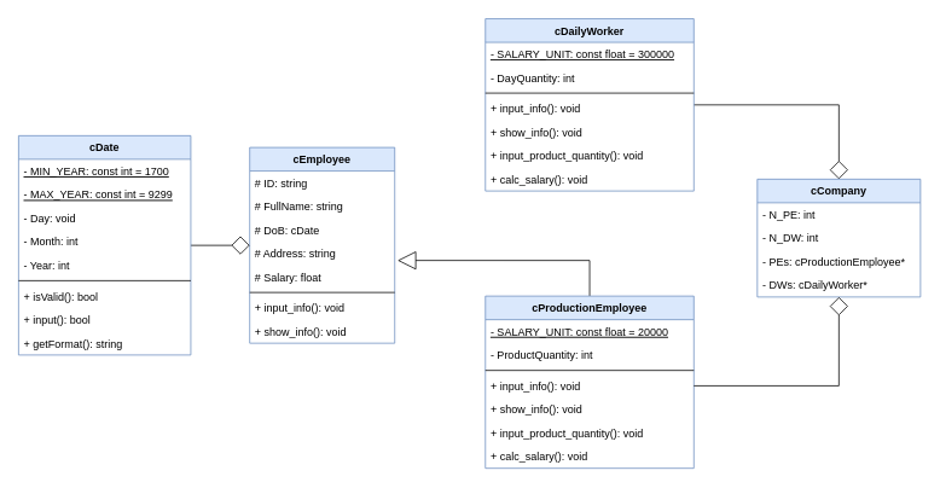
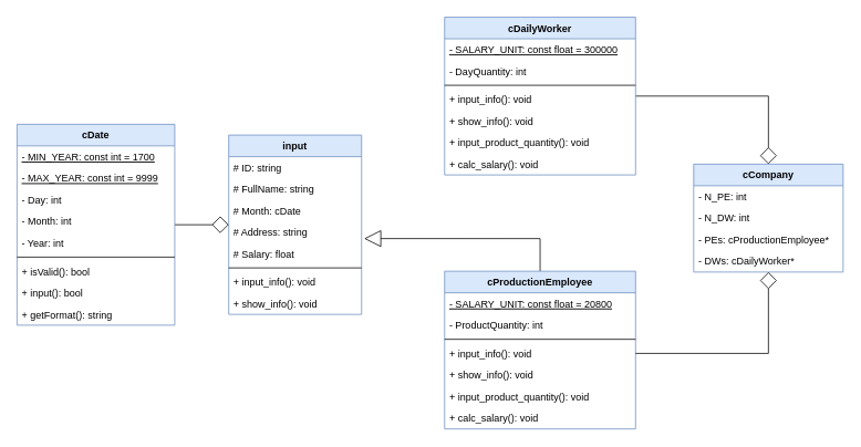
  <mxCell id="0" />
  <mxCell id="1" parent="0" />
- <mxCell id="2" value="cEmployee" style="swimlane;fontStyle=1;align=center;verticalAlign=top;childLayout=stackLayout;horizontal=1;startSize=26;horizontalStack=0;resizeParent=1;resizeParentMax=0;resizeLast=0;collapsible=1;marginBottom=0;fillColor=#dae8fc;strokeColor=#6c8ebf;" parent="1" vertex="1"><mxGeometry x="275" y="162" width="160" height="216" as="geometry" /></mxCell>
+ <mxCell id="2" value="input" style="swimlane;fontStyle=1;align=center;verticalAlign=top;childLayout=stackLayout;horizontal=1;startSize=26;horizontalStack=0;resizeParent=1;resizeParentMax=0;resizeLast=0;collapsible=1;marginBottom=0;fillColor=#dae8fc;strokeColor=#6c8ebf;" parent="1" vertex="1"><mxGeometry x="275" y="162" width="160" height="216" as="geometry" /></mxCell>
  <mxCell id="3" value="# ID: string" style="text;strokeColor=none;fillColor=none;align=left;verticalAlign=top;spacingLeft=4;spacingRight=4;overflow=hidden;rotatable=0;points=[[0,0.5],[1,0.5]];portConstraint=eastwest;" parent="2" vertex="1"><mxGeometry y="26" width="160" height="26" as="geometry" /></mxCell>
  <mxCell id="4" value="# FullName: string" style="text;strokeColor=none;fillColor=none;align=left;verticalAlign=top;spacingLeft=4;spacingRight=4;overflow=hidden;rotatable=0;points=[[0,0.5],[1,0.5]];portConstraint=eastwest;" parent="2" vertex="1"><mxGeometry y="52" width="160" height="26" as="geometry" /></mxCell>
- <mxCell id="5" value="# DoB: cDate" style="text;strokeColor=none;fillColor=none;align=left;verticalAlign=top;spacingLeft=4;spacingRight=4;overflow=hidden;rotatable=0;points=[[0,0.5],[1,0.5]];portConstraint=eastwest;" parent="2" vertex="1"><mxGeometry y="78" width="160" height="26" as="geometry" /></mxCell>
+ <mxCell id="5" value="# Month: cDate" style="text;strokeColor=none;fillColor=none;align=left;verticalAlign=top;spacingLeft=4;spacingRight=4;overflow=hidden;rotatable=0;points=[[0,0.5],[1,0.5]];portConstraint=eastwest;" parent="2" vertex="1"><mxGeometry y="78" width="160" height="26" as="geometry" /></mxCell>
  <mxCell id="6" value="# Address: string" style="text;strokeColor=none;fillColor=none;align=left;verticalAlign=top;spacingLeft=4;spacingRight=4;overflow=hidden;rotatable=0;points=[[0,0.5],[1,0.5]];portConstraint=eastwest;" parent="2" vertex="1"><mxGeometry y="104" width="160" height="26" as="geometry" /></mxCell>
  <mxCell id="7" value="# Salary: float" style="text;strokeColor=none;fillColor=none;align=left;verticalAlign=top;spacingLeft=4;spacingRight=4;overflow=hidden;rotatable=0;points=[[0,0.5],[1,0.5]];portConstraint=eastwest;" parent="2" vertex="1"><mxGeometry y="130" width="160" height="26" as="geometry" /></mxCell>
  <mxCell id="8" value="" style="line;strokeWidth=1;fillColor=none;align=left;verticalAlign=middle;spacingTop=-1;spacingLeft=3;spacingRight=3;rotatable=0;labelPosition=right;points=[];portConstraint=eastwest;" parent="2" vertex="1"><mxGeometry y="156" width="160" height="8" as="geometry" /></mxCell>
  <mxCell id="9" value="+ input_info(): void" style="text;strokeColor=none;fillColor=none;align=left;verticalAlign=top;spacingLeft=4;spacingRight=4;overflow=hidden;rotatable=0;points=[[0,0.5],[1,0.5]];portConstraint=eastwest;" parent="2" vertex="1"><mxGeometry y="164" width="160" height="26" as="geometry" /></mxCell>
  <mxCell id="10" value="+ show_info(): void" style="text;strokeColor=none;fillColor=none;align=left;verticalAlign=top;spacingLeft=4;spacingRight=4;overflow=hidden;rotatable=0;points=[[0,0.5],[1,0.5]];portConstraint=eastwest;" parent="2" vertex="1"><mxGeometry y="190" width="160" height="26" as="geometry" /></mxCell>
  <mxCell id="11" style="edgeStyle=orthogonalEdgeStyle;rounded=0;orthogonalLoop=1;jettySize=auto;html=1;endArrow=diamond;endFill=0;startSize=18;endSize=18;" edge="1" parent="1" source="12" target="2"><mxGeometry relative="1" as="geometry" /></mxCell>
  <mxCell id="12" value="cDate" style="swimlane;fontStyle=1;align=center;verticalAlign=top;childLayout=stackLayout;horizontal=1;startSize=26;horizontalStack=0;resizeParent=1;resizeParentMax=0;resizeLast=0;collapsible=1;marginBottom=0;fillColor=#dae8fc;strokeColor=#6c8ebf;" parent="1" vertex="1"><mxGeometry x="20" y="149" width="190" height="242" as="geometry" /></mxCell>
  <mxCell id="13" value="- MIN_YEAR: const int = 1700" style="text;strokeColor=none;fillColor=none;align=left;verticalAlign=top;spacingLeft=4;spacingRight=4;overflow=hidden;rotatable=0;points=[[0,0.5],[1,0.5]];portConstraint=eastwest;fontStyle=4" parent="12" vertex="1"><mxGeometry y="26" width="190" height="26" as="geometry" /></mxCell>
- <mxCell id="14" value="- MAX_YEAR: const int = 9299" style="text;strokeColor=none;fillColor=none;align=left;verticalAlign=top;spacingLeft=4;spacingRight=4;overflow=hidden;rotatable=0;points=[[0,0.5],[1,0.5]];portConstraint=eastwest;fontStyle=4" parent="12" vertex="1"><mxGeometry y="52" width="190" height="26" as="geometry" /></mxCell>
- <mxCell id="15" value="- Day: void" style="text;strokeColor=none;fillColor=none;align=left;verticalAlign=top;spacingLeft=4;spacingRight=4;overflow=hidden;rotatable=0;points=[[0,0.5],[1,0.5]];portConstraint=eastwest;" parent="12" vertex="1"><mxGeometry y="78" width="190" height="26" as="geometry" /></mxCell>
+ <mxCell id="14" value="- MAX_YEAR: const int = 9999" style="text;strokeColor=none;fillColor=none;align=left;verticalAlign=top;spacingLeft=4;spacingRight=4;overflow=hidden;rotatable=0;points=[[0,0.5],[1,0.5]];portConstraint=eastwest;fontStyle=4" parent="12" vertex="1"><mxGeometry y="52" width="190" height="26" as="geometry" /></mxCell>
+ <mxCell id="15" value="- Day: int" style="text;strokeColor=none;fillColor=none;align=left;verticalAlign=top;spacingLeft=4;spacingRight=4;overflow=hidden;rotatable=0;points=[[0,0.5],[1,0.5]];portConstraint=eastwest;" parent="12" vertex="1"><mxGeometry y="78" width="190" height="26" as="geometry" /></mxCell>
  <mxCell id="16" value="- Month: int" style="text;strokeColor=none;fillColor=none;align=left;verticalAlign=top;spacingLeft=4;spacingRight=4;overflow=hidden;rotatable=0;points=[[0,0.5],[1,0.5]];portConstraint=eastwest;" parent="12" vertex="1"><mxGeometry y="104" width="190" height="26" as="geometry" /></mxCell>
  <mxCell id="17" value="- Year: int" style="text;strokeColor=none;fillColor=none;align=left;verticalAlign=top;spacingLeft=4;spacingRight=4;overflow=hidden;rotatable=0;points=[[0,0.5],[1,0.5]];portConstraint=eastwest;" parent="12" vertex="1"><mxGeometry y="130" width="190" height="26" as="geometry" /></mxCell>
  <mxCell id="18" value="" style="line;strokeWidth=1;fillColor=none;align=left;verticalAlign=middle;spacingTop=-1;spacingLeft=3;spacingRight=3;rotatable=0;labelPosition=right;points=[];portConstraint=eastwest;" parent="12" vertex="1"><mxGeometry y="156" width="190" height="8" as="geometry" /></mxCell>
  <mxCell id="19" value="+ isValid(): bool" style="text;strokeColor=none;fillColor=none;align=left;verticalAlign=top;spacingLeft=4;spacingRight=4;overflow=hidden;rotatable=0;points=[[0,0.5],[1,0.5]];portConstraint=eastwest;" parent="12" vertex="1"><mxGeometry y="164" width="190" height="26" as="geometry" /></mxCell>
  <mxCell id="20" value="+ input(): bool" style="text;strokeColor=none;fillColor=none;align=left;verticalAlign=top;spacingLeft=4;spacingRight=4;overflow=hidden;rotatable=0;points=[[0,0.5],[1,0.5]];portConstraint=eastwest;" parent="12" vertex="1"><mxGeometry y="190" width="190" height="26" as="geometry" /></mxCell>
  <mxCell id="21" value="+ getFormat(): string" style="text;strokeColor=none;fillColor=none;align=left;verticalAlign=top;spacingLeft=4;spacingRight=4;overflow=hidden;rotatable=0;points=[[0,0.5],[1,0.5]];portConstraint=eastwest;" parent="12" vertex="1"><mxGeometry y="216" width="190" height="26" as="geometry" /></mxCell>
  <mxCell id="22" style="edgeStyle=orthogonalEdgeStyle;rounded=0;orthogonalLoop=1;jettySize=auto;html=1;entryX=1.019;entryY=-0.205;entryDx=0;entryDy=0;entryPerimeter=0;endArrow=block;endFill=0;endSize=18;startSize=18;" parent="1" source="23" target="7" edge="1"><mxGeometry relative="1" as="geometry" /></mxCell>
  <mxCell id="23" value="cProductionEmployee" style="swimlane;fontStyle=1;align=center;verticalAlign=top;childLayout=stackLayout;horizontal=1;startSize=26;horizontalStack=0;resizeParent=1;resizeParentMax=0;resizeLast=0;collapsible=1;marginBottom=0;fillColor=#dae8fc;strokeColor=#6c8ebf;" parent="1" vertex="1"><mxGeometry x="535" y="326" width="230" height="190" as="geometry" /></mxCell>
- <mxCell id="24" value="- SALARY_UNIT: const float = 20000" style="text;strokeColor=none;fillColor=none;align=left;verticalAlign=top;spacingLeft=4;spacingRight=4;overflow=hidden;rotatable=0;points=[[0,0.5],[1,0.5]];portConstraint=eastwest;fontStyle=4" parent="23" vertex="1"><mxGeometry y="26" width="230" height="26" as="geometry" /></mxCell>
+ <mxCell id="24" value="- SALARY_UNIT: const float = 20800" style="text;strokeColor=none;fillColor=none;align=left;verticalAlign=top;spacingLeft=4;spacingRight=4;overflow=hidden;rotatable=0;points=[[0,0.5],[1,0.5]];portConstraint=eastwest;fontStyle=4" parent="23" vertex="1"><mxGeometry y="26" width="230" height="26" as="geometry" /></mxCell>
  <mxCell id="25" value="- ProductQuantity: int" style="text;strokeColor=none;fillColor=none;align=left;verticalAlign=top;spacingLeft=4;spacingRight=4;overflow=hidden;rotatable=0;points=[[0,0.5],[1,0.5]];portConstraint=eastwest;" parent="23" vertex="1"><mxGeometry y="52" width="230" height="26" as="geometry" /></mxCell>
  <mxCell id="26" value="" style="line;strokeWidth=1;fillColor=none;align=left;verticalAlign=middle;spacingTop=-1;spacingLeft=3;spacingRight=3;rotatable=0;labelPosition=right;points=[];portConstraint=eastwest;" parent="23" vertex="1"><mxGeometry y="78" width="230" height="8" as="geometry" /></mxCell>
  <mxCell id="27" value="+ input_info(): void" style="text;strokeColor=none;fillColor=none;align=left;verticalAlign=top;spacingLeft=4;spacingRight=4;overflow=hidden;rotatable=0;points=[[0,0.5],[1,0.5]];portConstraint=eastwest;" parent="23" vertex="1"><mxGeometry y="86" width="230" height="26" as="geometry" /></mxCell>
  <mxCell id="28" value="+ show_info(): void" style="text;strokeColor=none;fillColor=none;align=left;verticalAlign=top;spacingLeft=4;spacingRight=4;overflow=hidden;rotatable=0;points=[[0,0.5],[1,0.5]];portConstraint=eastwest;" parent="23" vertex="1"><mxGeometry y="112" width="230" height="26" as="geometry" /></mxCell>
  <mxCell id="29" value="+ input_product_quantity(): void" style="text;strokeColor=none;fillColor=none;align=left;verticalAlign=top;spacingLeft=4;spacingRight=4;overflow=hidden;rotatable=0;points=[[0,0.5],[1,0.5]];portConstraint=eastwest;" parent="23" vertex="1"><mxGeometry y="138" width="230" height="26" as="geometry" /></mxCell>
  <mxCell id="30" value="+ calc_salary(): void" style="text;strokeColor=none;fillColor=none;align=left;verticalAlign=top;spacingLeft=4;spacingRight=4;overflow=hidden;rotatable=0;points=[[0,0.5],[1,0.5]];portConstraint=eastwest;" parent="23" vertex="1"><mxGeometry y="164" width="230" height="26" as="geometry" /></mxCell>
  <mxCell id="31" style="edgeStyle=orthogonalEdgeStyle;rounded=0;orthogonalLoop=1;jettySize=auto;html=1;entryX=0.5;entryY=0;entryDx=0;entryDy=0;startSize=18;endArrow=diamond;endFill=0;endSize=18;" parent="1" source="32" target="40" edge="1"><mxGeometry relative="1" as="geometry" /></mxCell>
  <mxCell id="32" value="cDailyWorker" style="swimlane;fontStyle=1;align=center;verticalAlign=top;childLayout=stackLayout;horizontal=1;startSize=26;horizontalStack=0;resizeParent=1;resizeParentMax=0;resizeLast=0;collapsible=1;marginBottom=0;fillColor=#dae8fc;strokeColor=#6c8ebf;" parent="1" vertex="1"><mxGeometry x="535" y="20" width="230" height="190" as="geometry" /></mxCell>
  <mxCell id="33" value="- SALARY_UNIT: const float = 300000" style="text;strokeColor=none;fillColor=none;align=left;verticalAlign=top;spacingLeft=4;spacingRight=4;overflow=hidden;rotatable=0;points=[[0,0.5],[1,0.5]];portConstraint=eastwest;fontStyle=4" parent="32" vertex="1"><mxGeometry y="26" width="230" height="26" as="geometry" /></mxCell>
  <mxCell id="34" value="- DayQuantity: int" style="text;strokeColor=none;fillColor=none;align=left;verticalAlign=top;spacingLeft=4;spacingRight=4;overflow=hidden;rotatable=0;points=[[0,0.5],[1,0.5]];portConstraint=eastwest;" parent="32" vertex="1"><mxGeometry y="52" width="230" height="26" as="geometry" /></mxCell>
  <mxCell id="35" value="" style="line;strokeWidth=1;fillColor=none;align=left;verticalAlign=middle;spacingTop=-1;spacingLeft=3;spacingRight=3;rotatable=0;labelPosition=right;points=[];portConstraint=eastwest;" parent="32" vertex="1"><mxGeometry y="78" width="230" height="8" as="geometry" /></mxCell>
  <mxCell id="36" value="+ input_info(): void" style="text;strokeColor=none;fillColor=none;align=left;verticalAlign=top;spacingLeft=4;spacingRight=4;overflow=hidden;rotatable=0;points=[[0,0.5],[1,0.5]];portConstraint=eastwest;" parent="32" vertex="1"><mxGeometry y="86" width="230" height="26" as="geometry" /></mxCell>
  <mxCell id="37" value="+ show_info(): void" style="text;strokeColor=none;fillColor=none;align=left;verticalAlign=top;spacingLeft=4;spacingRight=4;overflow=hidden;rotatable=0;points=[[0,0.5],[1,0.5]];portConstraint=eastwest;" parent="32" vertex="1"><mxGeometry y="112" width="230" height="26" as="geometry" /></mxCell>
  <mxCell id="38" value="+ input_product_quantity(): void" style="text;strokeColor=none;fillColor=none;align=left;verticalAlign=top;spacingLeft=4;spacingRight=4;overflow=hidden;rotatable=0;points=[[0,0.5],[1,0.5]];portConstraint=eastwest;" parent="32" vertex="1"><mxGeometry y="138" width="230" height="26" as="geometry" /></mxCell>
  <mxCell id="39" value="+ calc_salary(): void" style="text;strokeColor=none;fillColor=none;align=left;verticalAlign=top;spacingLeft=4;spacingRight=4;overflow=hidden;rotatable=0;points=[[0,0.5],[1,0.5]];portConstraint=eastwest;" parent="32" vertex="1"><mxGeometry y="164" width="230" height="26" as="geometry" /></mxCell>
  <mxCell id="40" value="cCompany" style="swimlane;fontStyle=1;align=center;verticalAlign=top;childLayout=stackLayout;horizontal=1;startSize=26;horizontalStack=0;resizeParent=1;resizeParentMax=0;resizeLast=0;collapsible=1;marginBottom=0;fillColor=#dae8fc;strokeColor=#6c8ebf;" parent="1" vertex="1"><mxGeometry x="835" y="197" width="180" height="130" as="geometry" /></mxCell>
  <mxCell id="41" value="- N_PE: int" style="text;strokeColor=none;fillColor=none;align=left;verticalAlign=top;spacingLeft=4;spacingRight=4;overflow=hidden;rotatable=0;points=[[0,0.5],[1,0.5]];portConstraint=eastwest;" parent="40" vertex="1"><mxGeometry y="26" width="180" height="26" as="geometry" /></mxCell>
  <mxCell id="42" value="- N_DW: int" style="text;strokeColor=none;fillColor=none;align=left;verticalAlign=top;spacingLeft=4;spacingRight=4;overflow=hidden;rotatable=0;points=[[0,0.5],[1,0.5]];portConstraint=eastwest;" parent="40" vertex="1"><mxGeometry y="52" width="180" height="26" as="geometry" /></mxCell>
  <mxCell id="43" value="- PEs: cProductionEmployee*" style="text;strokeColor=none;fillColor=none;align=left;verticalAlign=top;spacingLeft=4;spacingRight=4;overflow=hidden;rotatable=0;points=[[0,0.5],[1,0.5]];portConstraint=eastwest;" parent="40" vertex="1"><mxGeometry y="78" width="180" height="26" as="geometry" /></mxCell>
  <mxCell id="44" value="- DWs: cDailyWorker*" style="text;strokeColor=none;fillColor=none;align=left;verticalAlign=top;spacingLeft=4;spacingRight=4;overflow=hidden;rotatable=0;points=[[0,0.5],[1,0.5]];portConstraint=eastwest;" parent="40" vertex="1"><mxGeometry y="104" width="180" height="26" as="geometry" /></mxCell>
  <mxCell id="45" style="edgeStyle=orthogonalEdgeStyle;rounded=0;orthogonalLoop=1;jettySize=auto;html=1;startSize=18;endArrow=diamond;endFill=0;endSize=18;" parent="1" source="27" target="40" edge="1"><mxGeometry relative="1" as="geometry" /></mxCell>
